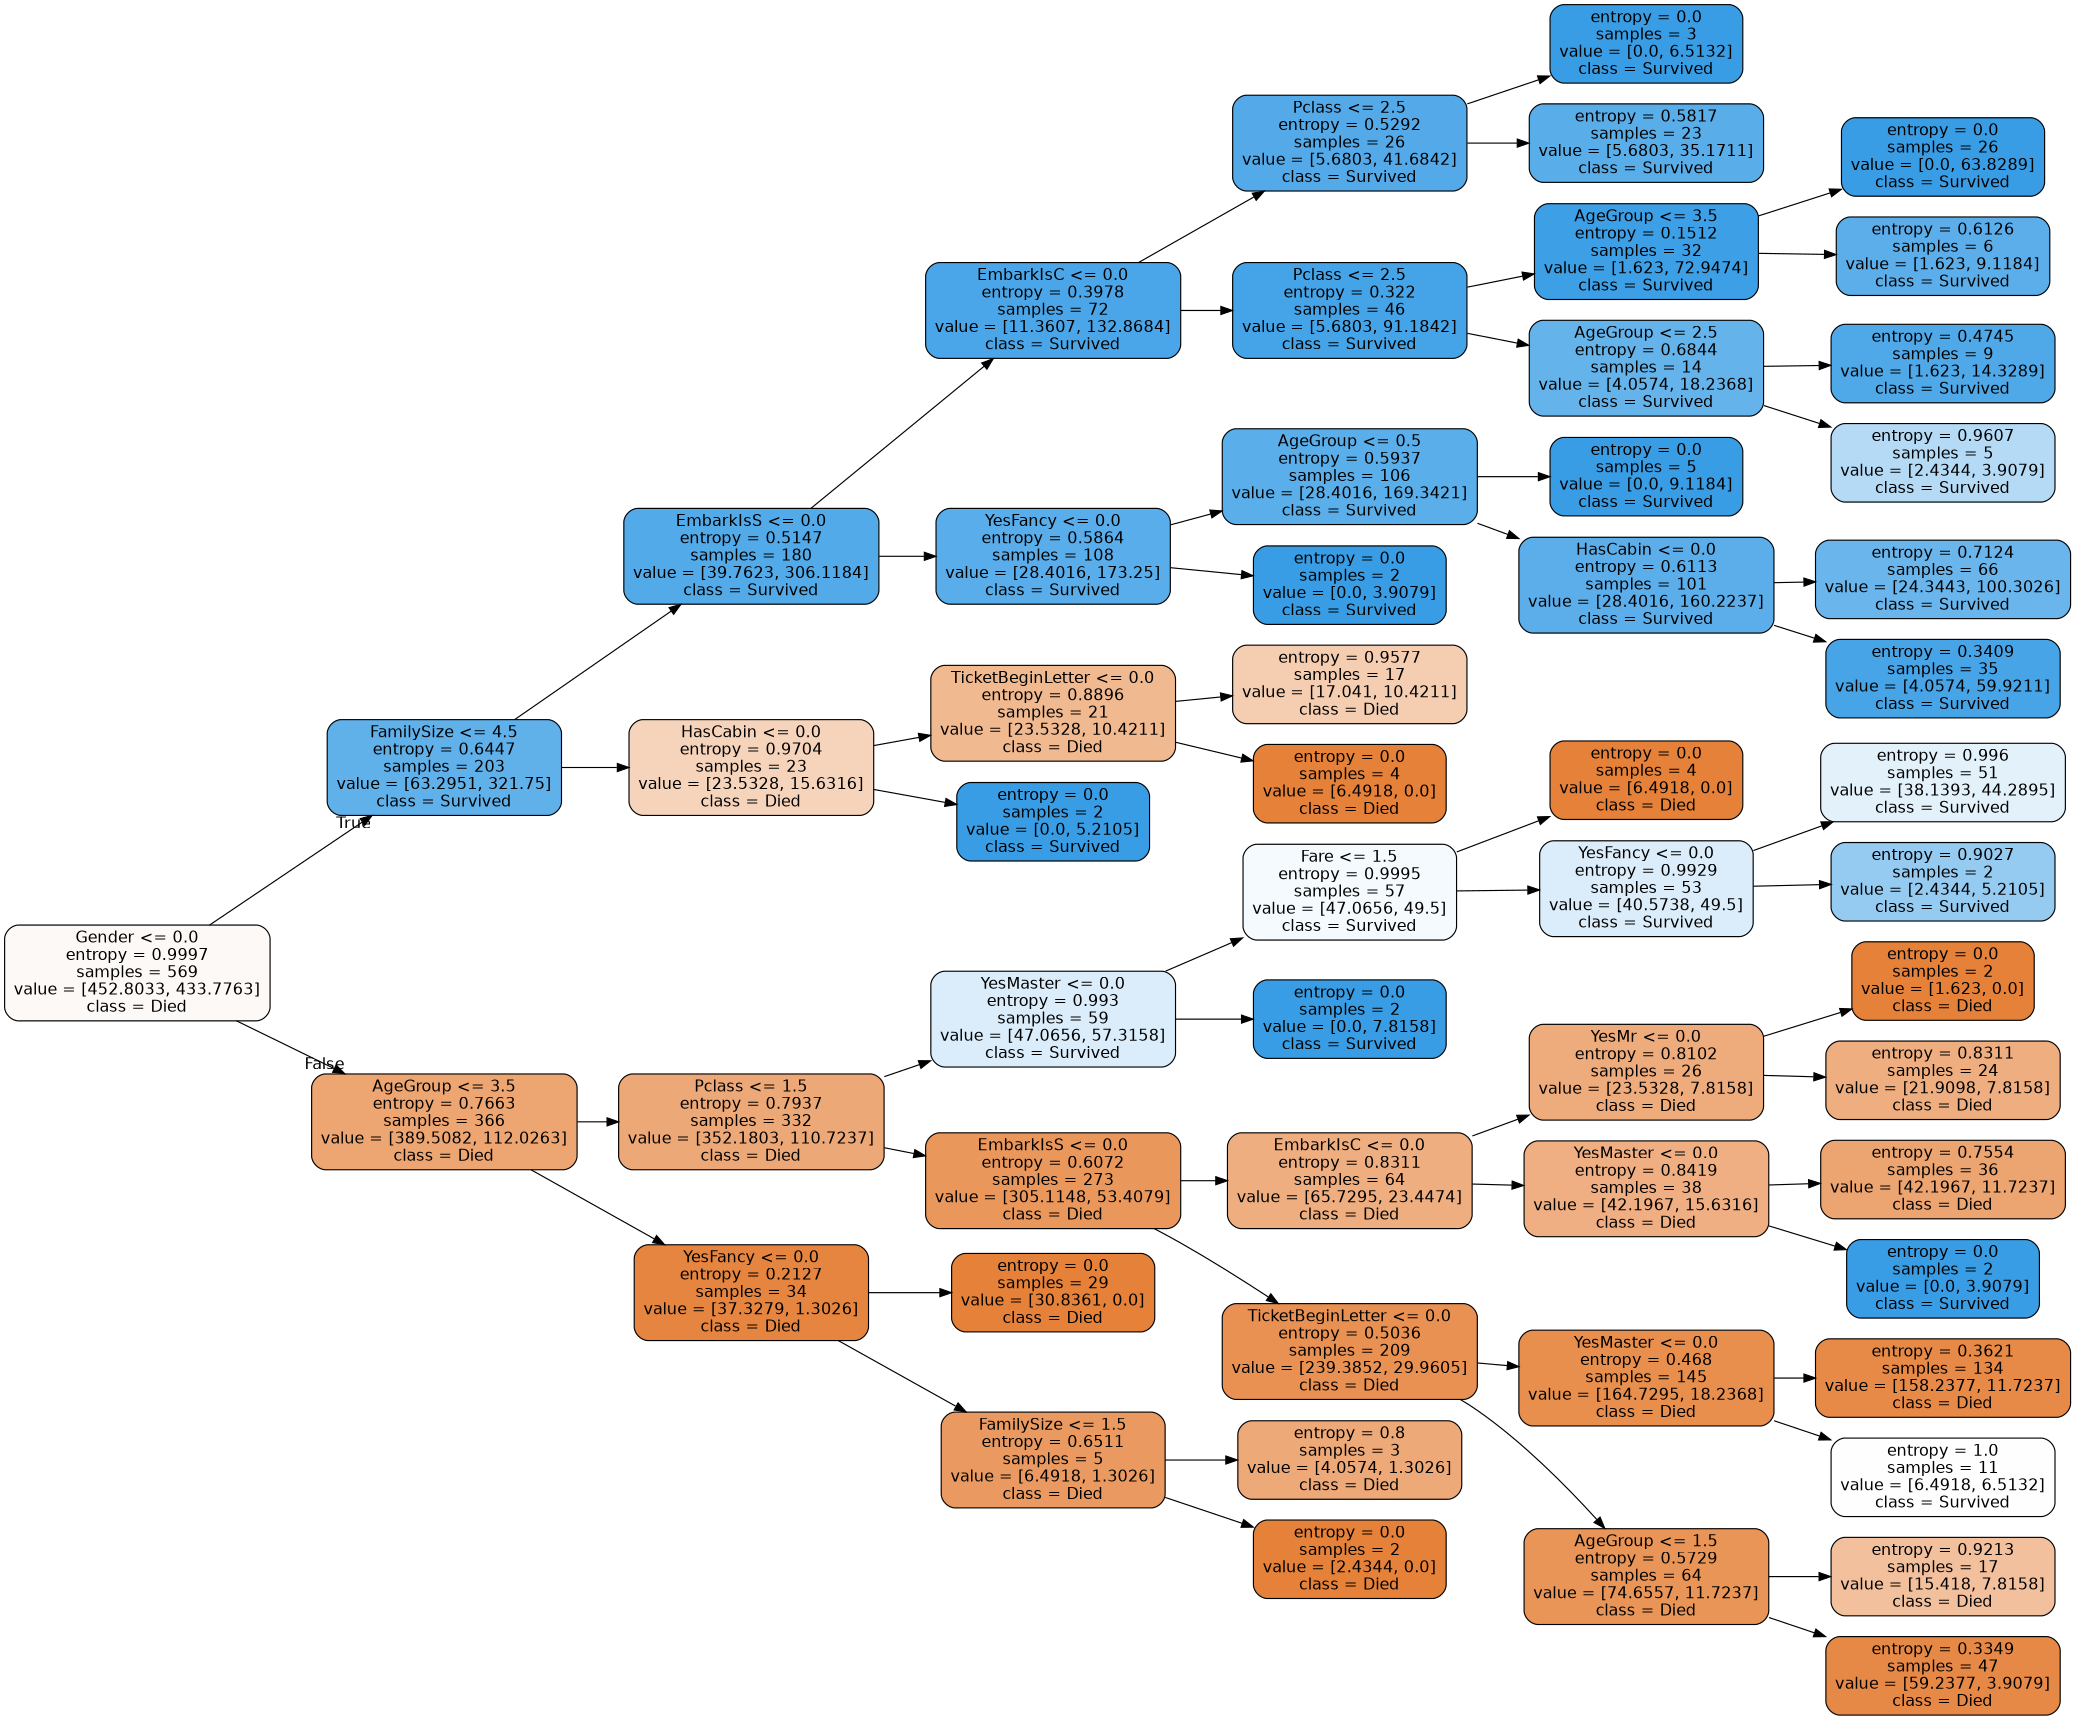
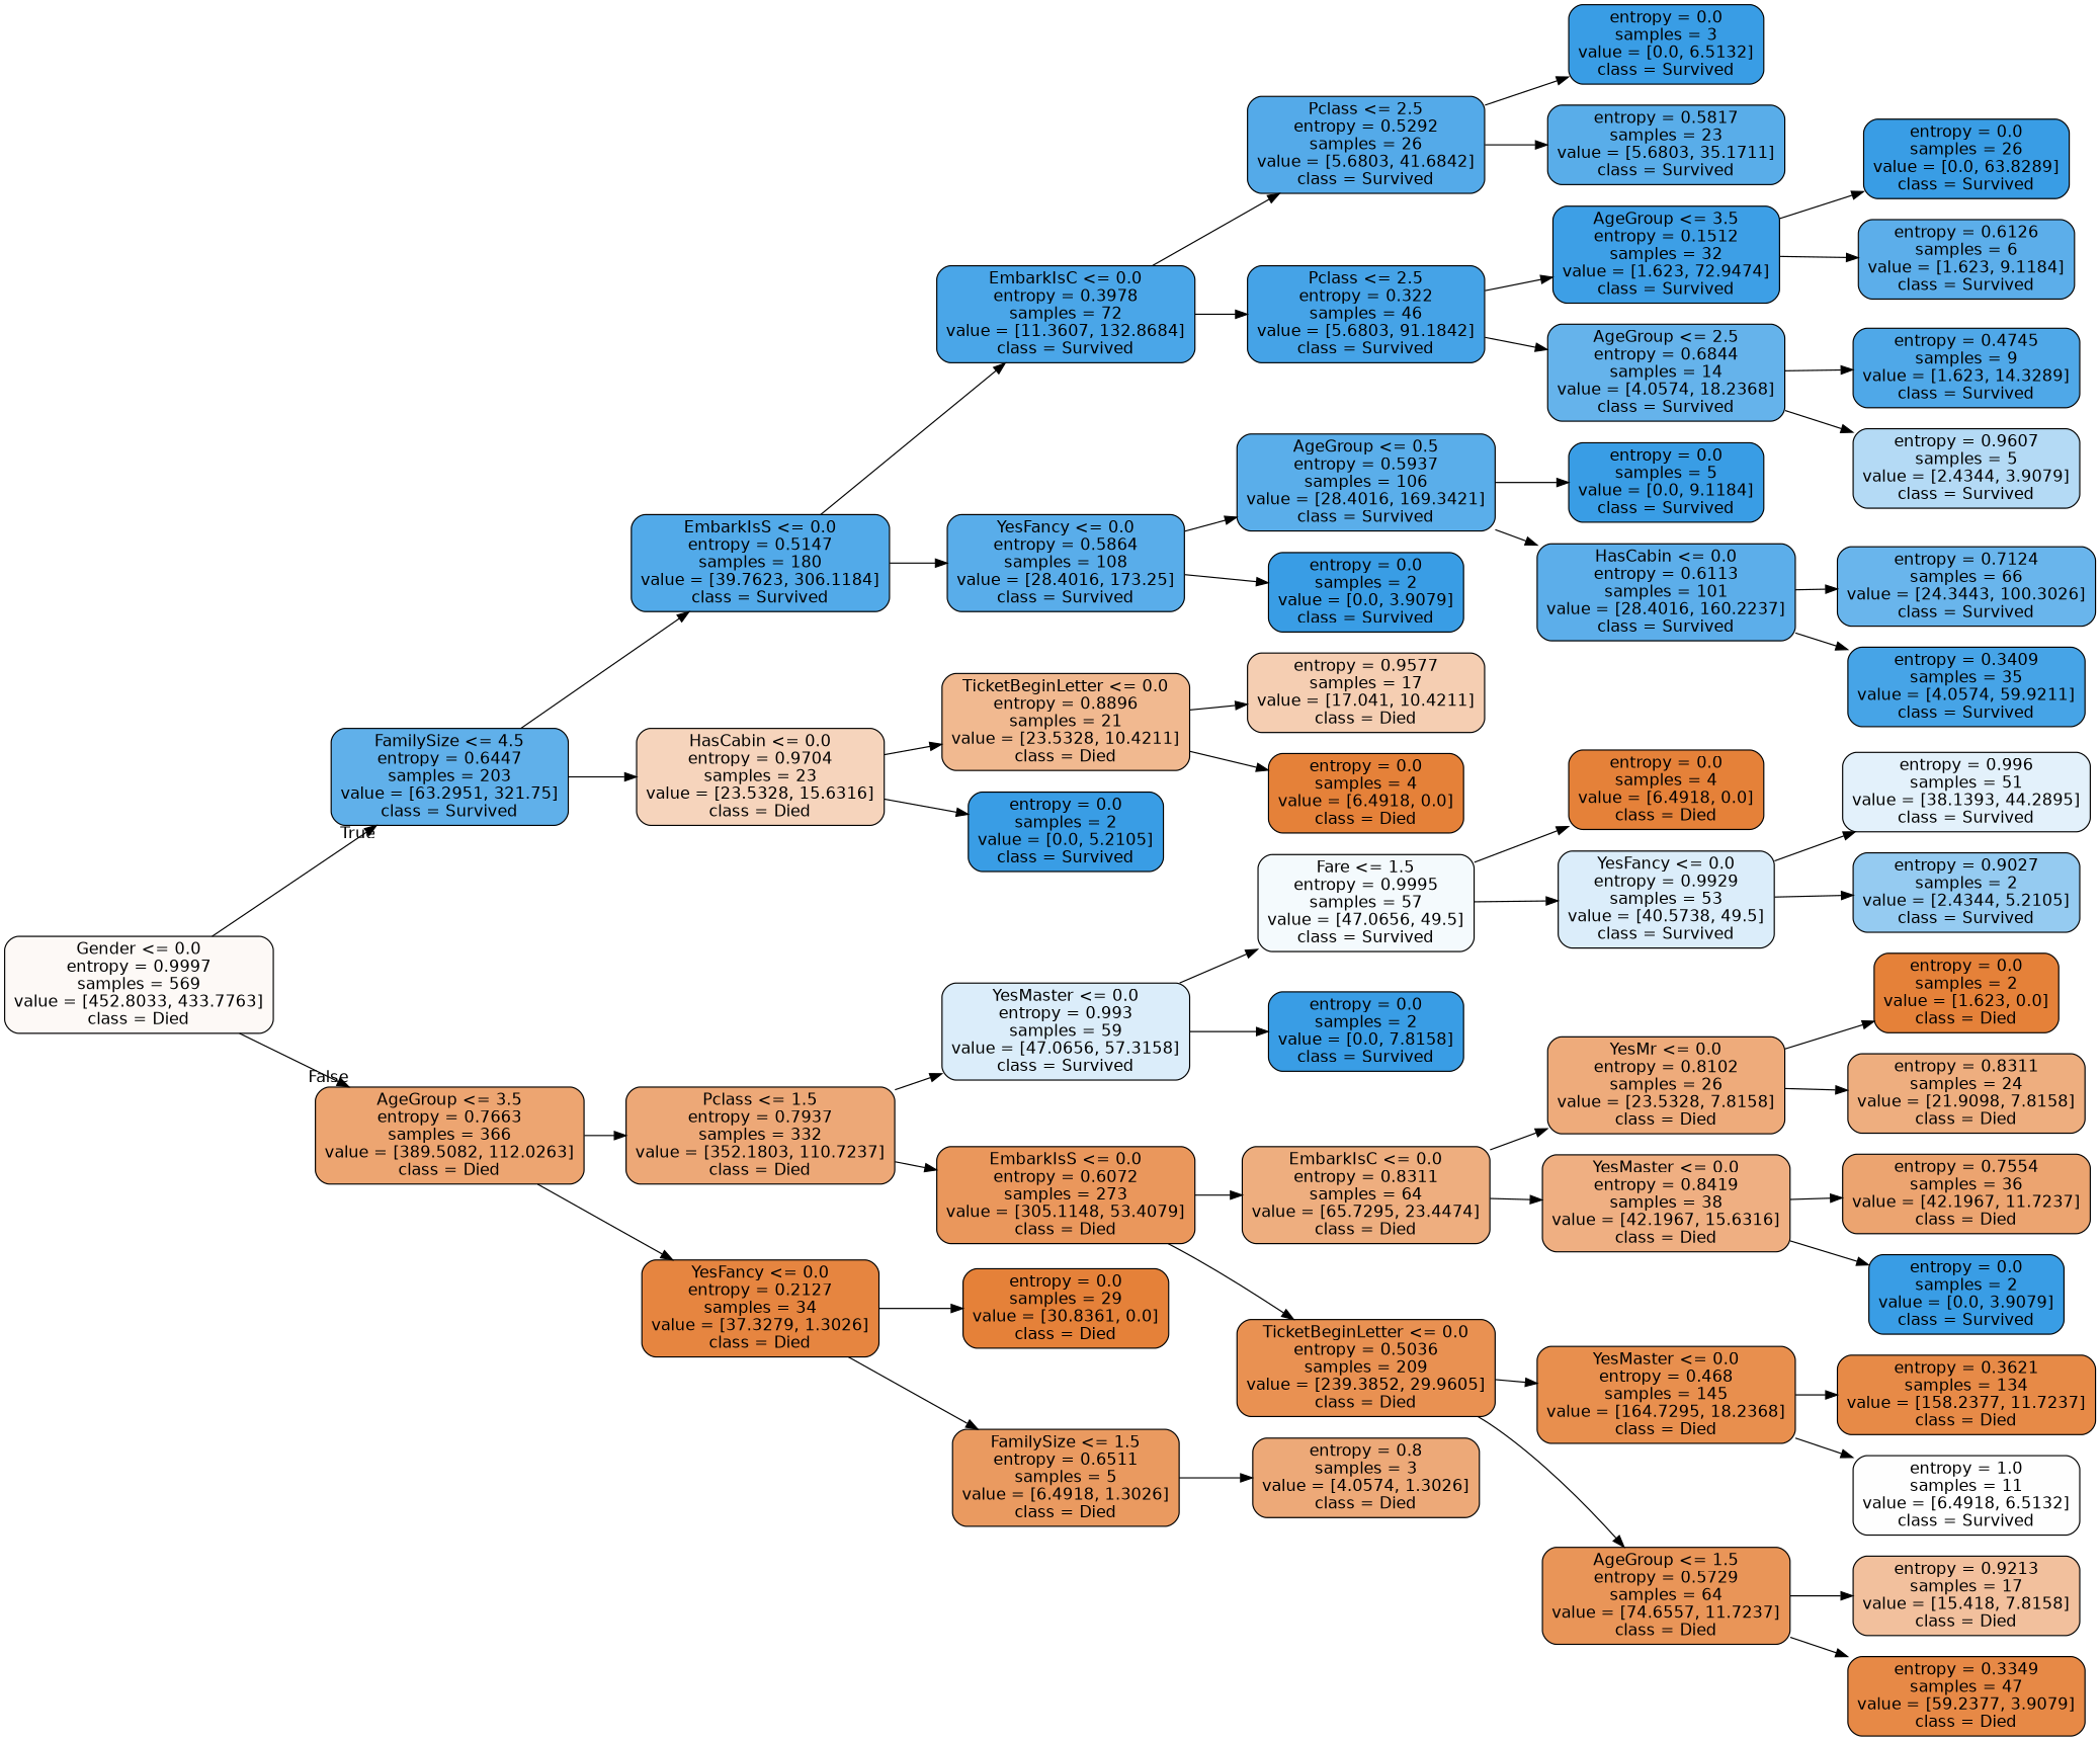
  digraph {
    rankdir=LR
    node [color=black fillcolor="#399de5ff" fontname=helvetica shape=box style="filled, rounded"]
    edge [fontname=helvetica]
    n1 [fillcolor="#e581390b" label="Gender <= 0.0\nentropy = 0.9997\nsamples = 569\nvalue = [452.8033, 433.7763]\nclass = Died"]
    n2 [fillcolor="#399de5cd" label="FamilySize <= 4.5\nentropy = 0.6447\nsamples = 203\nvalue = [63.2951, 321.75]\nclass = Survived"]
    n3 [fillcolor="#e58139b6" label="AgeGroup <= 3.5\nentropy = 0.7663\nsamples = 366\nvalue = [389.5082, 112.0263]\nclass = Died"]
    n4 [fillcolor="#399de5de" label="EmbarkIsS <= 0.0\nentropy = 0.5147\nsamples = 180\nvalue = [39.7623, 306.1184]\nclass = Survived"]
    n5 [fillcolor="#e5813956" label="HasCabin <= 0.0\nentropy = 0.9704\nsamples = 23\nvalue = [23.5328, 15.6316]\nclass = Died"]
    n6 [fillcolor="#399de5e9" label="EmbarkIsC <= 0.0\nentropy = 0.3978\nsamples = 72\nvalue = [11.3607, 132.8684]\nclass = Survived"]
    n7 [fillcolor="#399de5d5" label="YesFancy <= 0.0\nentropy = 0.5864\nsamples = 108\nvalue = [28.4016, 173.25]\nclass = Survived"]
    n8 [fillcolor="#399de5dc" label="Pclass <= 2.5\nentropy = 0.5292\nsamples = 26\nvalue = [5.6803, 41.6842]\nclass = Survived"]
    n9 [fillcolor="#399de5ef" label="Pclass <= 2.5\nentropy = 0.322\nsamples = 46\nvalue = [5.6803, 91.1842]\nclass = Survived"]
    n10 [label="entropy = 0.0\nsamples = 3\nvalue = [0.0, 6.5132]\nclass = Survived"]
    n11 [fillcolor="#399de5d6" label="entropy = 0.5817\nsamples = 23\nvalue = [5.6803, 35.1711]\nclass = Survived"]
    n12 [fillcolor="#399de5f9" label="AgeGroup <= 3.5\nentropy = 0.1512\nsamples = 32\nvalue = [1.623, 72.9474]\nclass = Survived"]
    n13 [fillcolor="#399de5c6" label="AgeGroup <= 2.5\nentropy = 0.6844\nsamples = 14\nvalue = [4.0574, 18.2368]\nclass = Survived"]
    n14 [label="entropy = 0.0\nsamples = 26\nvalue = [0.0, 63.8289]\nclass = Survived"]
    n15 [fillcolor="#399de5d2" label="entropy = 0.6126\nsamples = 6\nvalue = [1.623, 9.1184]\nclass = Survived"]
    n16 [fillcolor="#399de5e2" label="entropy = 0.4745\nsamples = 9\nvalue = [1.623, 14.3289]\nclass = Survived"]
    n17 [fillcolor="#399de560" label="entropy = 0.9607\nsamples = 5\nvalue = [2.4344, 3.9079]\nclass = Survived"]
    n18 [fillcolor="#399de5d4" label="AgeGroup <= 0.5\nentropy = 0.5937\nsamples = 106\nvalue = [28.4016, 169.3421]\nclass = Survived"]
    n19 [label="entropy = 0.0\nsamples = 2\nvalue = [0.0, 3.9079]\nclass = Survived"]
    n20 [label="entropy = 0.0\nsamples = 5\nvalue = [0.0, 9.1184]\nclass = Survived"]
    n21 [fillcolor="#399de5d2" label="HasCabin <= 0.0\nentropy = 0.6113\nsamples = 101\nvalue = [28.4016, 160.2237]\nclass = Survived"]
    n22 [fillcolor="#399de5c1" label="entropy = 0.7124\nsamples = 66\nvalue = [24.3443, 100.3026]\nclass = Survived"]
    n23 [fillcolor="#399de5ee" label="entropy = 0.3409\nsamples = 35\nvalue = [4.0574, 59.9211]\nclass = Survived"]
    n24 [fillcolor="#e581398e" label="TicketBeginLetter <= 0.0\nentropy = 0.8896\nsamples = 21\nvalue = [23.5328, 10.4211]\nclass = Died"]
    n25 [label="entropy = 0.0\nsamples = 2\nvalue = [0.0, 5.2105]\nclass = Survived"]
    n26 [fillcolor="#e5813963" label="entropy = 0.9577\nsamples = 17\nvalue = [17.041, 10.4211]\nclass = Died"]
    n27 [fillcolor="#e58139ff" label="entropy = 0.0\nsamples = 4\nvalue = [6.4918, 0.0]\nclass = Died"]
    n28 [fillcolor="#e58139af" label="Pclass <= 1.5\nentropy = 0.7937\nsamples = 332\nvalue = [352.1803, 110.7237]\nclass = Died"]
    n29 [fillcolor="#e58139f6" label="YesFancy <= 0.0\nentropy = 0.2127\nsamples = 34\nvalue = [37.3279, 1.3026]\nclass = Died"]
    n30 [fillcolor="#399de52e" label="YesMaster <= 0.0\nentropy = 0.993\nsamples = 59\nvalue = [47.0656, 57.3158]\nclass = Survived"]
    n31 [fillcolor="#e58139d2" label="EmbarkIsS <= 0.0\nentropy = 0.6072\nsamples = 273\nvalue = [305.1148, 53.4079]\nclass = Died"]
    n32 [fillcolor="#399de50d" label="Fare <= 1.5\nentropy = 0.9995\nsamples = 57\nvalue = [47.0656, 49.5]\nclass = Survived"]
    n33 [label="entropy = 0.0\nsamples = 2\nvalue = [0.0, 7.8158]\nclass = Survived"]
    n34 [fillcolor="#e58139ff" label="entropy = 0.0\nsamples = 4\nvalue = [6.4918, 0.0]\nclass = Died"]
    n35 [fillcolor="#399de52e" label="YesFancy <= 0.0\nentropy = 0.9929\nsamples = 53\nvalue = [40.5738, 49.5]\nclass = Survived"]
    n36 [fillcolor="#399de523" label="entropy = 0.996\nsamples = 51\nvalue = [38.1393, 44.2895]\nclass = Survived"]
    n37 [fillcolor="#399de588" label="entropy = 0.9027\nsamples = 2\nvalue = [2.4344, 5.2105]\nclass = Survived"]
    n38 [fillcolor="#e58139a4" label="EmbarkIsC <= 0.0\nentropy = 0.8311\nsamples = 64\nvalue = [65.7295, 23.4474]\nclass = Died"]
    n39 [fillcolor="#e58139df" label="TicketBeginLetter <= 0.0\nentropy = 0.5036\nsamples = 209\nvalue = [239.3852, 29.9605]\nclass = Died"]
    n40 [fillcolor="#e58139aa" label="YesMr <= 0.0\nentropy = 0.8102\nsamples = 26\nvalue = [23.5328, 7.8158]\nclass = Died"]
    n41 [fillcolor="#e58139a1" label="YesMaster <= 0.0\nentropy = 0.8419\nsamples = 38\nvalue = [42.1967, 15.6316]\nclass = Died"]
    n42 [fillcolor="#e58139ff" label="entropy = 0.0\nsamples = 2\nvalue = [1.623, 0.0]\nclass = Died"]
    n43 [fillcolor="#e58139a4" label="entropy = 0.8311\nsamples = 24\nvalue = [21.9098, 7.8158]\nclass = Died"]
    n44 [fillcolor="#e58139b8" label="entropy = 0.7554\nsamples = 36\nvalue = [42.1967, 11.7237]\nclass = Died"]
    n45 [label="entropy = 0.0\nsamples = 2\nvalue = [0.0, 3.9079]\nclass = Survived"]
    n46 [fillcolor="#e58139e3" label="YesMaster <= 0.0\nentropy = 0.468\nsamples = 145\nvalue = [164.7295, 18.2368]\nclass = Died"]
    n47 [fillcolor="#e58139d7" label="AgeGroup <= 1.5\nentropy = 0.5729\nsamples = 64\nvalue = [74.6557, 11.7237]\nclass = Died"]
    n48 [fillcolor="#e58139ec" label="entropy = 0.3621\nsamples = 134\nvalue = [158.2377, 11.7237]\nclass = Died"]
    n49 [fillcolor="#399de501" label="entropy = 1.0\nsamples = 11\nvalue = [6.4918, 6.5132]\nclass = Survived"]
    n50 [fillcolor="#e581397e" label="entropy = 0.9213\nsamples = 17\nvalue = [15.418, 7.8158]\nclass = Died"]
    n51 [fillcolor="#e58139ee" label="entropy = 0.3349\nsamples = 47\nvalue = [59.2377, 3.9079]\nclass = Died"]
    n52 [fillcolor="#e58139ff" label="entropy = 0.0\nsamples = 29\nvalue = [30.8361, 0.0]\nclass = Died"]
    n53 [fillcolor="#e58139cc" label="FamilySize <= 1.5\nentropy = 0.6511\nsamples = 5\nvalue = [6.4918, 1.3026]\nclass = Died"]
    n54 [fillcolor="#e58139ad" label="entropy = 0.8\nsamples = 3\nvalue = [4.0574, 1.3026]\nclass = Died"]
-   n55 [fillcolor="#e58139ff" label="entropy = 0.0\nsamples = 2\nvalue = [2.4344, 0.0]\nclass = Died"]
    n1 -> n2 [headlabel=True labelangle=45 labeldistance=2.5]
    n1 -> n3 [headlabel=False labelangle=-45 labeldistance=2.5]
    n2 -> n4
    n2 -> n5
    n3 -> n28
    n3 -> n29
    n4 -> n6
    n4 -> n7
    n5 -> n24
    n5 -> n25
    n6 -> n8
    n6 -> n9
    n7 -> n18
    n7 -> n19
    n8 -> n10
    n8 -> n11
    n9 -> n12
    n9 -> n13
    n12 -> n14
    n12 -> n15
    n13 -> n16
    n13 -> n17
    n18 -> n20
    n18 -> n21
    n21 -> n22
    n21 -> n23
    n24 -> n26
    n24 -> n27
    n28 -> n30
    n28 -> n31
    n29 -> n52
    n29 -> n53
    n30 -> n32
    n30 -> n33
    n31 -> n38
    n31 -> n39
    n32 -> n34
    n32 -> n35
    n35 -> n36
    n35 -> n37
    n38 -> n40
    n38 -> n41
    n39 -> n46
    n39 -> n47
    n40 -> n42
    n40 -> n43
    n41 -> n44
    n41 -> n45
    n46 -> n48
    n46 -> n49
    n47 -> n50
    n47 -> n51
    n53 -> n54
-   n53 -> n55
  }
